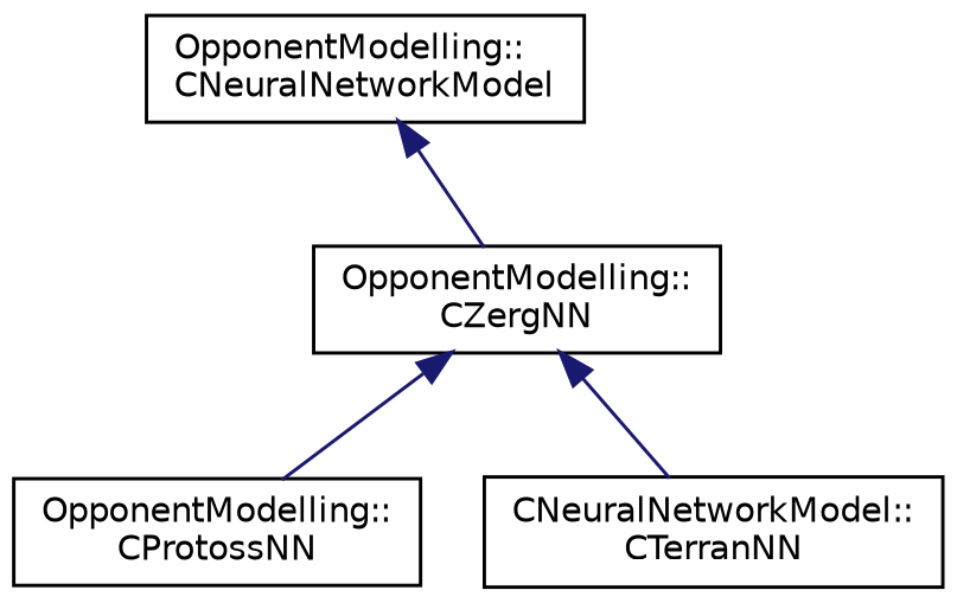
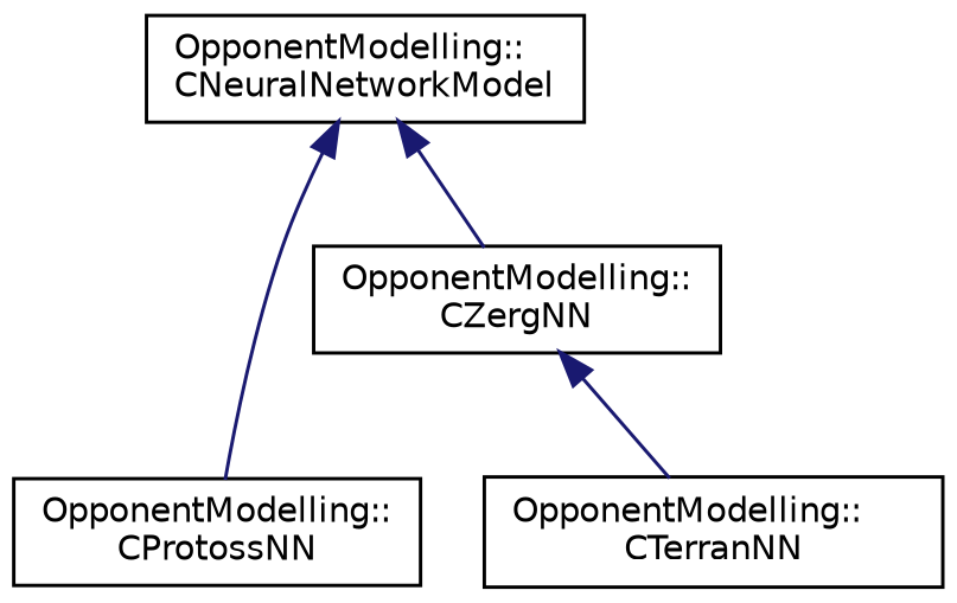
  digraph {
    rankdir=TB
    node [color=black fillcolor=white fontname=Helvetica fontsize=10 shape=record style=filled]
    edge [color=midnightblue dir=back fontname=Helvetica fontsize=10 labelfontname=Helvetica labelfontsize=10 style=solid]
    n1 [height=0.2 label="OpponentModelling::\lCNeuralNetworkModel" width=0.4]
    n2 [height=0.2 label="OpponentModelling::\lCProtossNN" width=0.4]
    n3 [height=0.2 label="OpponentModelling::\lCZergNN" width=0.4]
-   n4 [height=0.2 label="CNeuralNetworkModel::\lCTerranNN" width=0.4]
-   n3 -> n2
+   n4 [height=0.2 label="OpponentModelling::\lCTerranNN" width=0.4]
+   n1 -> n2
    n1 -> n3
    n3 -> n4
  }
